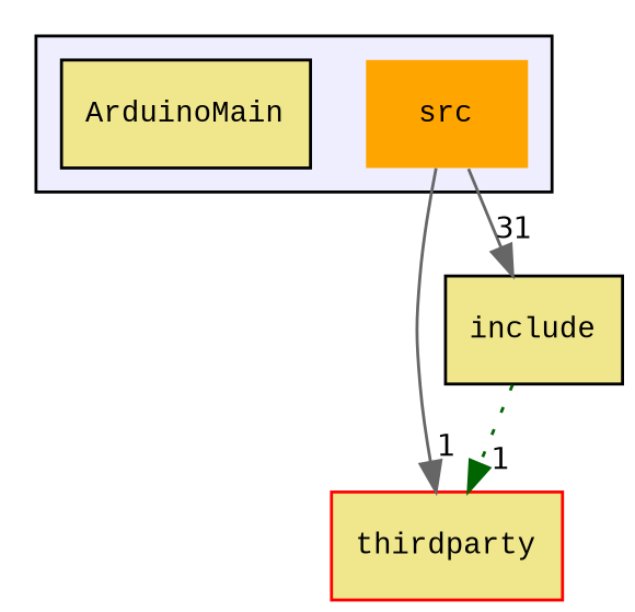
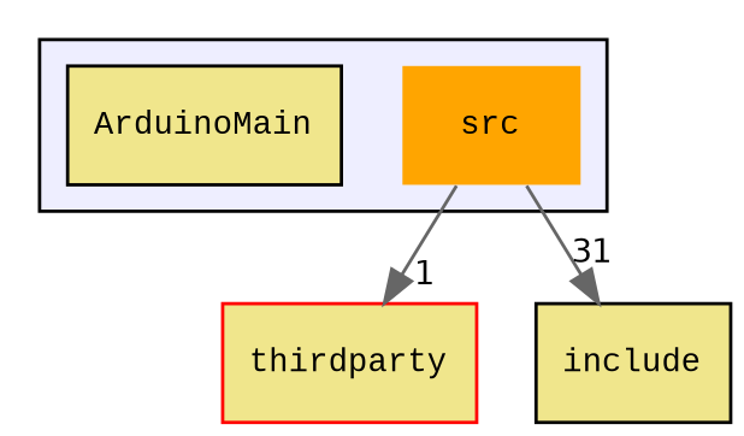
  digraph {
    compound=true
    fontname="Liberation Mono"
    node [fillcolor=khaki fontname="Liberation Mono" fontsize=10 shape=box style=filled]
    edge [color=gray40 fontname="Liberation Mono" headlabel=1 labeldistance=1.5 labelfontname=Helvetica labelfontsize=10 style=solid]
    n1 [fillcolor=orange label=src shape=plaintext]
    n2 [label=ArduinoMain]
    n3 [color=red label=thirdparty]
    n4 [label=include]
    subgraph cluster_1 {
      bgcolor="#eeeeff"
      pencolor=black
      n1
      n2
    }
    n1 -> n3
    n1 -> n4 [headlabel=31]
-   n4 -> n3 [color=darkgreen style=dotted]
  }
